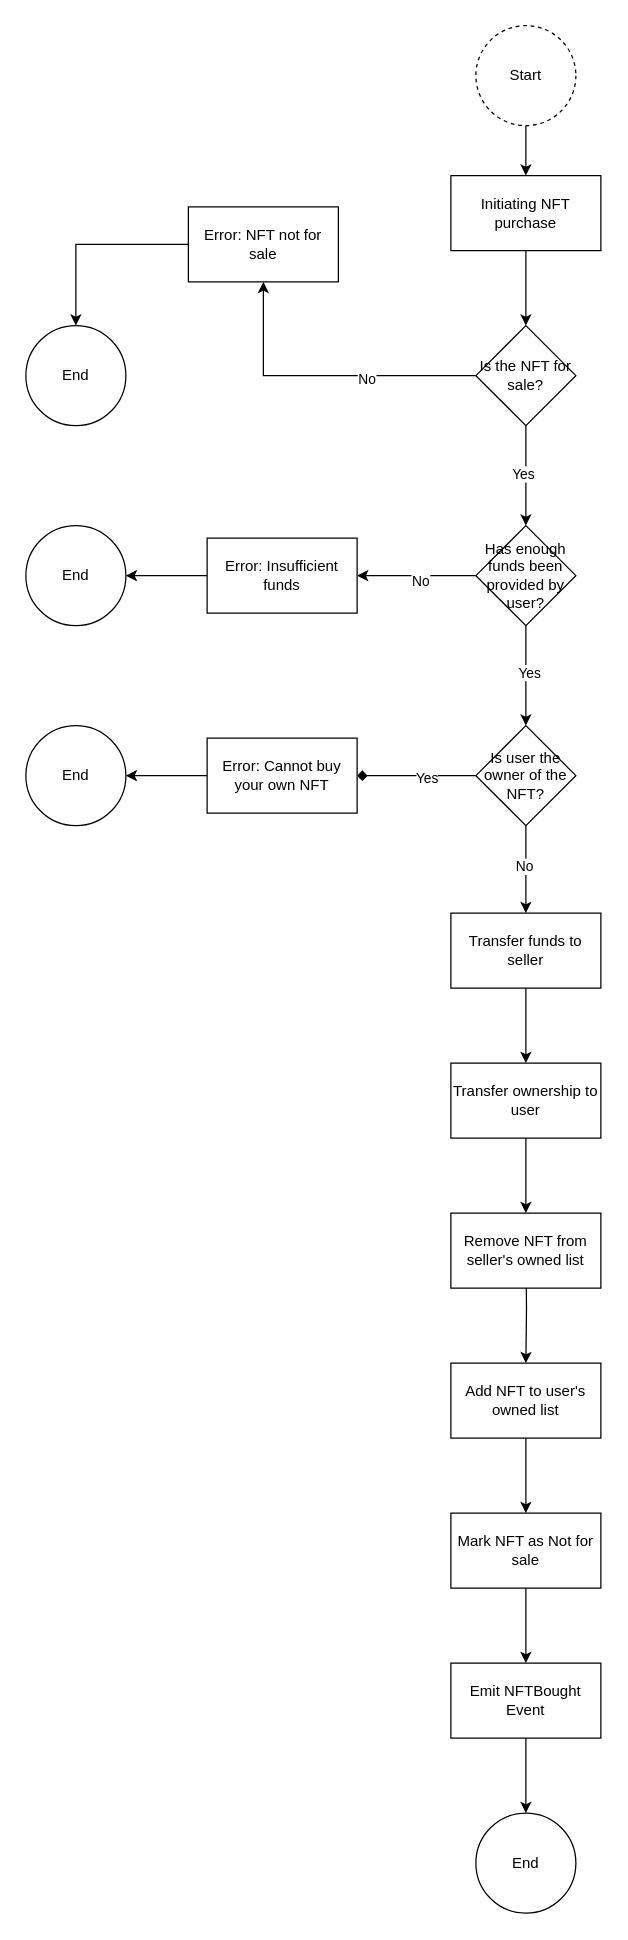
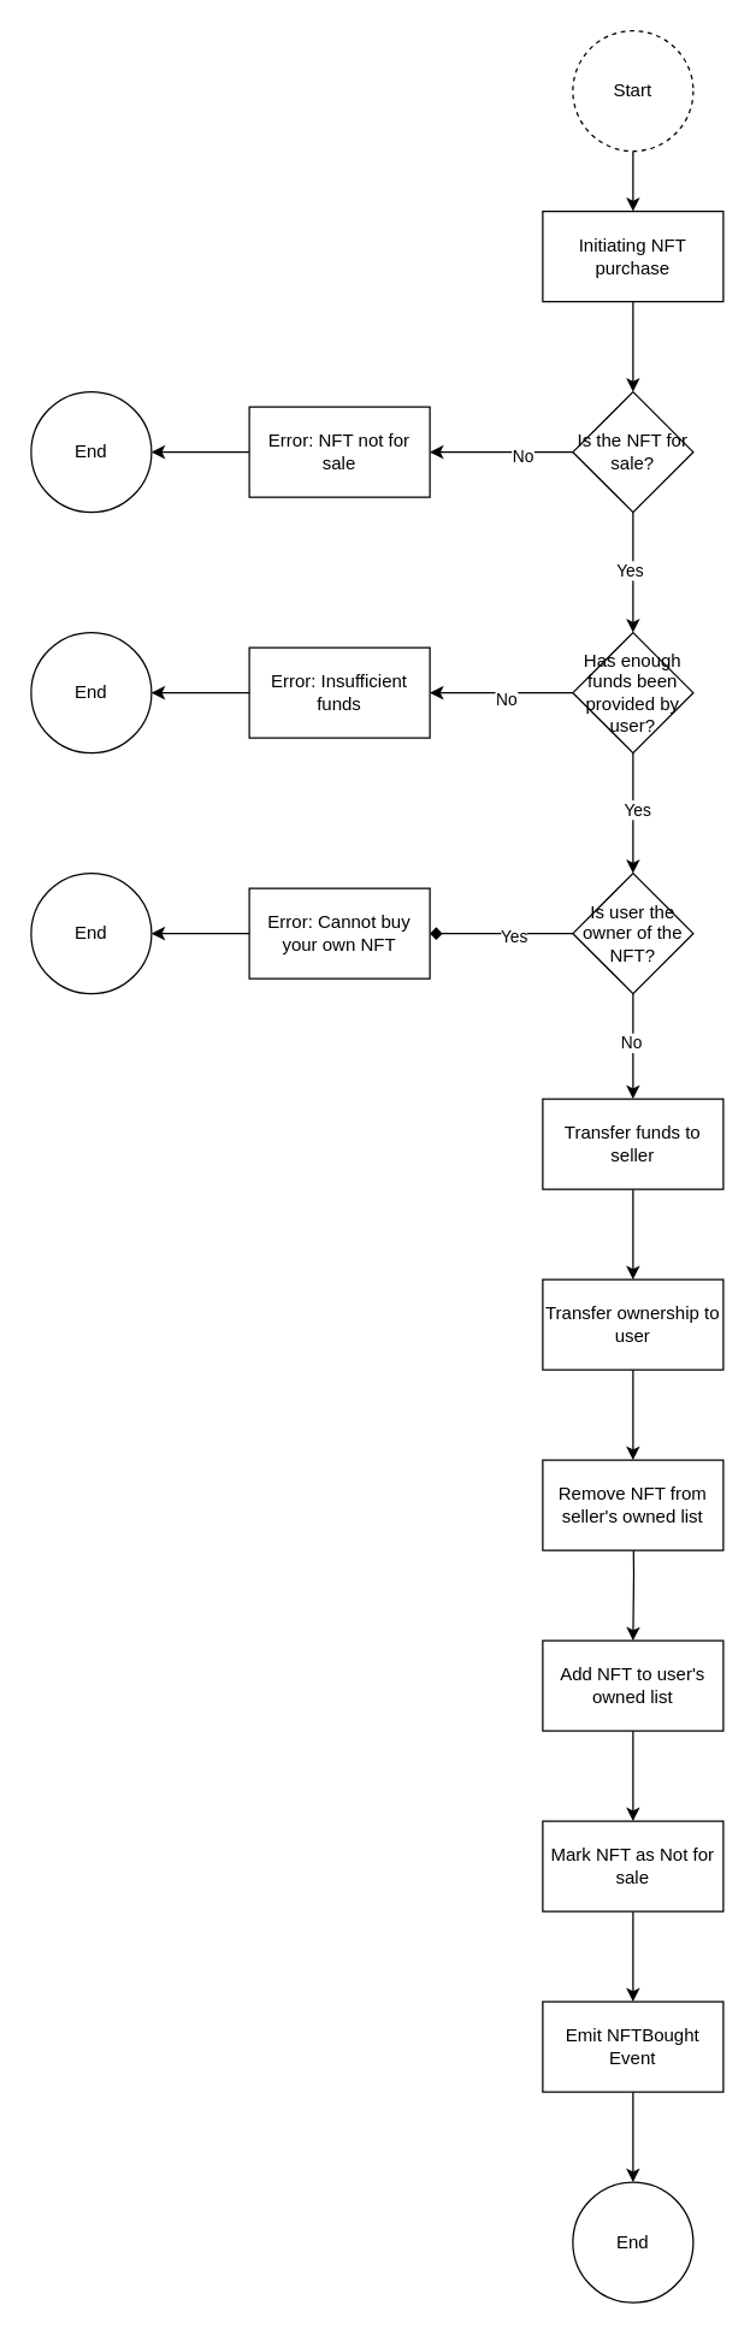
  <mxCell id="0" />
  <mxCell id="1" parent="0" />
  <mxCell id="2" value="" style="edgeStyle=orthogonalEdgeStyle;rounded=0;orthogonalLoop=1;jettySize=auto;html=1;" edge="1" parent="1" source="3" target="5"><mxGeometry relative="1" as="geometry" /></mxCell>
  <mxCell id="3" value="Start" style="ellipse;whiteSpace=wrap;html=1;aspect=fixed;dashed=1;" vertex="1" parent="1"><mxGeometry x="380" y="20" width="80" height="80" as="geometry" /></mxCell>
  <mxCell id="4" value="" style="edgeStyle=orthogonalEdgeStyle;rounded=0;orthogonalLoop=1;jettySize=auto;html=1;" edge="1" parent="1" source="5" target="10"><mxGeometry relative="1" as="geometry" /></mxCell>
  <mxCell id="5" value="Initiating NFT purchase" style="whiteSpace=wrap;html=1;" vertex="1" parent="1"><mxGeometry x="360" y="140" width="120" height="60" as="geometry" /></mxCell>
  <mxCell id="6" value="" style="edgeStyle=orthogonalEdgeStyle;rounded=0;orthogonalLoop=1;jettySize=auto;html=1;" edge="1" parent="1" source="10" target="12"><mxGeometry relative="1" as="geometry" /></mxCell>
  <mxCell id="7" value="No" style="edgeLabel;html=1;align=center;verticalAlign=middle;resizable=0;points=[];" vertex="1" connectable="0" parent="6"><mxGeometry x="-0.278" y="2" relative="1" as="geometry"><mxPoint as="offset" /></mxGeometry></mxCell>
  <mxCell id="8" value="" style="edgeStyle=orthogonalEdgeStyle;rounded=0;orthogonalLoop=1;jettySize=auto;html=1;" edge="1" parent="1" source="10" target="18"><mxGeometry relative="1" as="geometry" /></mxCell>
  <mxCell id="9" value="Yes" style="edgeLabel;html=1;align=center;verticalAlign=middle;resizable=0;points=[];" vertex="1" connectable="0" parent="8"><mxGeometry x="-0.046" y="-3" relative="1" as="geometry"><mxPoint as="offset" /></mxGeometry></mxCell>
  <mxCell id="10" value="Is the NFT for sale?" style="rhombus;whiteSpace=wrap;html=1;" vertex="1" parent="1"><mxGeometry x="380" y="260" width="80" height="80" as="geometry" /></mxCell>
  <mxCell id="11" value="" style="edgeStyle=orthogonalEdgeStyle;rounded=0;orthogonalLoop=1;jettySize=auto;html=1;" edge="1" parent="1" source="12" target="13"><mxGeometry relative="1" as="geometry" /></mxCell>
- <mxCell id="12" value="Error: NFT not for sale" style="whiteSpace=wrap;html=1;" vertex="1" parent="1"><mxGeometry x="150" y="165" width="120" height="60" as="geometry" /></mxCell>
+ <mxCell id="12" value="Error: NFT not for sale" style="whiteSpace=wrap;html=1;" vertex="1" parent="1"><mxGeometry x="165" y="270" width="120" height="60" as="geometry" /></mxCell>
  <mxCell id="13" value="End" style="ellipse;whiteSpace=wrap;html=1;" vertex="1" parent="1"><mxGeometry x="20" y="260" width="80" height="80" as="geometry" /></mxCell>
  <mxCell id="14" value="" style="edgeStyle=orthogonalEdgeStyle;rounded=0;orthogonalLoop=1;jettySize=auto;html=1;" edge="1" parent="1" source="18" target="20"><mxGeometry relative="1" as="geometry" /></mxCell>
  <mxCell id="15" value="No" style="edgeLabel;html=1;align=center;verticalAlign=middle;resizable=0;points=[];" vertex="1" connectable="0" parent="14"><mxGeometry x="-0.056" y="4" relative="1" as="geometry"><mxPoint as="offset" /></mxGeometry></mxCell>
  <mxCell id="16" value="" style="edgeStyle=orthogonalEdgeStyle;rounded=0;orthogonalLoop=1;jettySize=auto;html=1;" edge="1" parent="1" source="18" target="26"><mxGeometry relative="1" as="geometry" /></mxCell>
  <mxCell id="17" value="Yes" style="edgeLabel;html=1;align=center;verticalAlign=middle;resizable=0;points=[];" vertex="1" connectable="0" parent="16"><mxGeometry x="-0.067" y="2" relative="1" as="geometry"><mxPoint as="offset" /></mxGeometry></mxCell>
  <mxCell id="18" value="Has enough funds been provided by user?" style="rhombus;whiteSpace=wrap;html=1;" vertex="1" parent="1"><mxGeometry x="380" y="420" width="80" height="80" as="geometry" /></mxCell>
  <mxCell id="19" value="" style="edgeStyle=orthogonalEdgeStyle;rounded=0;orthogonalLoop=1;jettySize=auto;html=1;" edge="1" parent="1" source="20" target="21"><mxGeometry relative="1" as="geometry" /></mxCell>
  <mxCell id="20" value="Error: Insufficient funds" style="whiteSpace=wrap;html=1;" vertex="1" parent="1"><mxGeometry x="165" y="430" width="120" height="60" as="geometry" /></mxCell>
  <mxCell id="21" value="End" style="ellipse;whiteSpace=wrap;html=1;" vertex="1" parent="1"><mxGeometry x="20" y="420" width="80" height="80" as="geometry" /></mxCell>
  <mxCell id="22" value="" style="edgeStyle=orthogonalEdgeStyle;rounded=0;orthogonalLoop=1;jettySize=auto;html=1;endArrow=diamond;" edge="1" parent="1" source="26" target="28"><mxGeometry relative="1" as="geometry" /></mxCell>
  <mxCell id="23" value="Yes" style="edgeLabel;html=1;align=center;verticalAlign=middle;resizable=0;points=[];" vertex="1" connectable="0" parent="22"><mxGeometry x="-0.167" y="1" relative="1" as="geometry"><mxPoint as="offset" /></mxGeometry></mxCell>
  <mxCell id="24" value="" style="edgeStyle=orthogonalEdgeStyle;rounded=0;orthogonalLoop=1;jettySize=auto;html=1;" edge="1" parent="1" source="26" target="31"><mxGeometry relative="1" as="geometry" /></mxCell>
  <mxCell id="25" value="No" style="edgeLabel;html=1;align=center;verticalAlign=middle;resizable=0;points=[];" vertex="1" connectable="0" parent="24"><mxGeometry x="-0.096" y="-2" relative="1" as="geometry"><mxPoint as="offset" /></mxGeometry></mxCell>
  <mxCell id="26" value="Is user the owner of the NFT?" style="rhombus;whiteSpace=wrap;html=1;" vertex="1" parent="1"><mxGeometry x="380" y="580" width="80" height="80" as="geometry" /></mxCell>
  <mxCell id="27" value="" style="edgeStyle=orthogonalEdgeStyle;rounded=0;orthogonalLoop=1;jettySize=auto;html=1;" edge="1" parent="1" source="28" target="29"><mxGeometry relative="1" as="geometry" /></mxCell>
  <mxCell id="28" value="Error: Cannot buy your own NFT" style="whiteSpace=wrap;html=1;" vertex="1" parent="1"><mxGeometry x="165" y="590" width="120" height="60" as="geometry" /></mxCell>
  <mxCell id="29" value="End" style="ellipse;whiteSpace=wrap;html=1;" vertex="1" parent="1"><mxGeometry x="20" y="580" width="80" height="80" as="geometry" /></mxCell>
  <mxCell id="30" value="" style="edgeStyle=orthogonalEdgeStyle;rounded=0;orthogonalLoop=1;jettySize=auto;html=1;" edge="1" parent="1" source="31" target="33"><mxGeometry relative="1" as="geometry" /></mxCell>
  <mxCell id="31" value="Transfer funds to seller" style="whiteSpace=wrap;html=1;" vertex="1" parent="1"><mxGeometry x="360" y="730" width="120" height="60" as="geometry" /></mxCell>
  <mxCell id="32" value="" style="edgeStyle=orthogonalEdgeStyle;rounded=0;orthogonalLoop=1;jettySize=auto;html=1;" edge="1" parent="1" source="33" target="35"><mxGeometry relative="1" as="geometry" /></mxCell>
  <mxCell id="33" value="Transfer ownership to user" style="whiteSpace=wrap;html=1;" vertex="1" parent="1"><mxGeometry x="360" y="850" width="120" height="60" as="geometry" /></mxCell>
  <mxCell id="34" value="" style="edgeStyle=orthogonalEdgeStyle;rounded=0;orthogonalLoop=1;jettySize=auto;html=1;" edge="1" parent="1" target="37"><mxGeometry relative="1" as="geometry"><mxPoint x="420" y="1000" as="sourcePoint" /></mxGeometry></mxCell>
  <mxCell id="35" value="Remove NFT from seller's owned list" style="whiteSpace=wrap;html=1;" vertex="1" parent="1"><mxGeometry x="360" y="970" width="120" height="60" as="geometry" /></mxCell>
  <mxCell id="36" value="" style="edgeStyle=orthogonalEdgeStyle;rounded=0;orthogonalLoop=1;jettySize=auto;html=1;" edge="1" parent="1" source="37" target="39"><mxGeometry relative="1" as="geometry" /></mxCell>
  <mxCell id="37" value="Add NFT to user's owned list" style="whiteSpace=wrap;html=1;" vertex="1" parent="1"><mxGeometry x="360" y="1090" width="120" height="60" as="geometry" /></mxCell>
  <mxCell id="38" value="" style="edgeStyle=orthogonalEdgeStyle;rounded=0;orthogonalLoop=1;jettySize=auto;html=1;" edge="1" parent="1" source="39" target="41"><mxGeometry relative="1" as="geometry" /></mxCell>
  <mxCell id="39" value="Mark NFT as Not for sale" style="whiteSpace=wrap;html=1;" vertex="1" parent="1"><mxGeometry x="360" y="1210" width="120" height="60" as="geometry" /></mxCell>
  <mxCell id="40" value="" style="edgeStyle=orthogonalEdgeStyle;rounded=0;orthogonalLoop=1;jettySize=auto;html=1;" edge="1" parent="1" source="41" target="42"><mxGeometry relative="1" as="geometry" /></mxCell>
  <mxCell id="41" value="Emit NFTBought Event" style="whiteSpace=wrap;html=1;" vertex="1" parent="1"><mxGeometry x="360" y="1330" width="120" height="60" as="geometry" /></mxCell>
  <mxCell id="42" value="End" style="ellipse;whiteSpace=wrap;html=1;" vertex="1" parent="1"><mxGeometry x="380" y="1450" width="80" height="80" as="geometry" /></mxCell>
